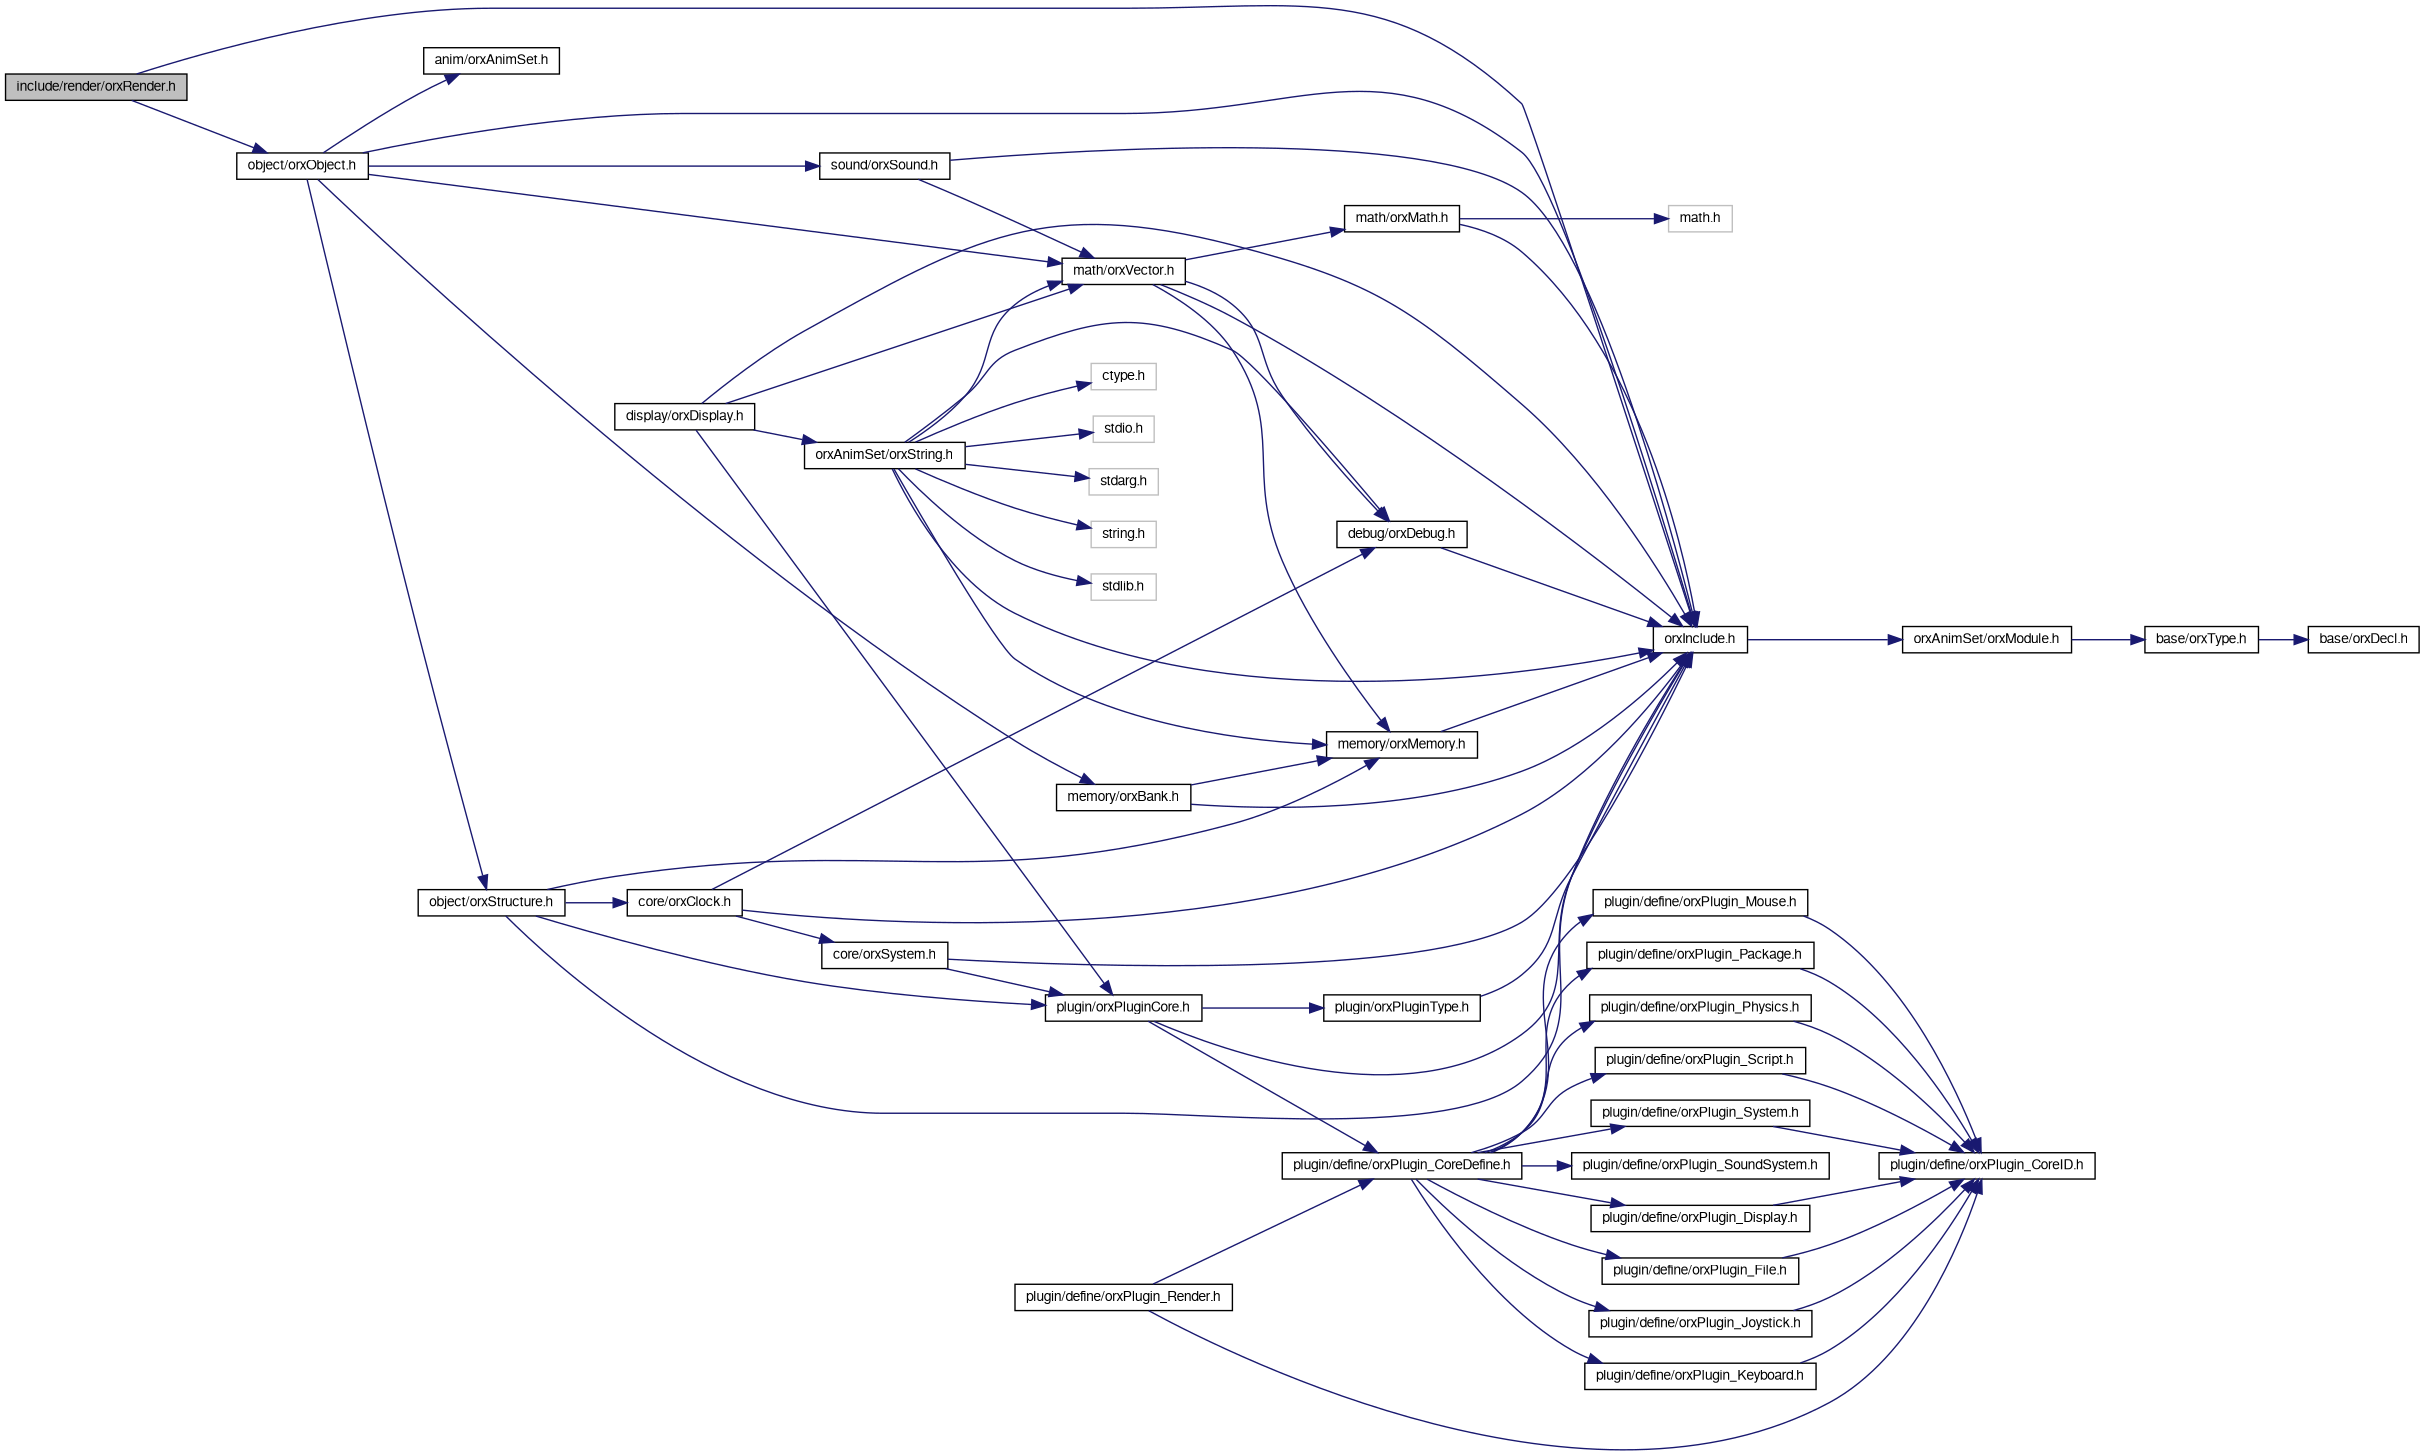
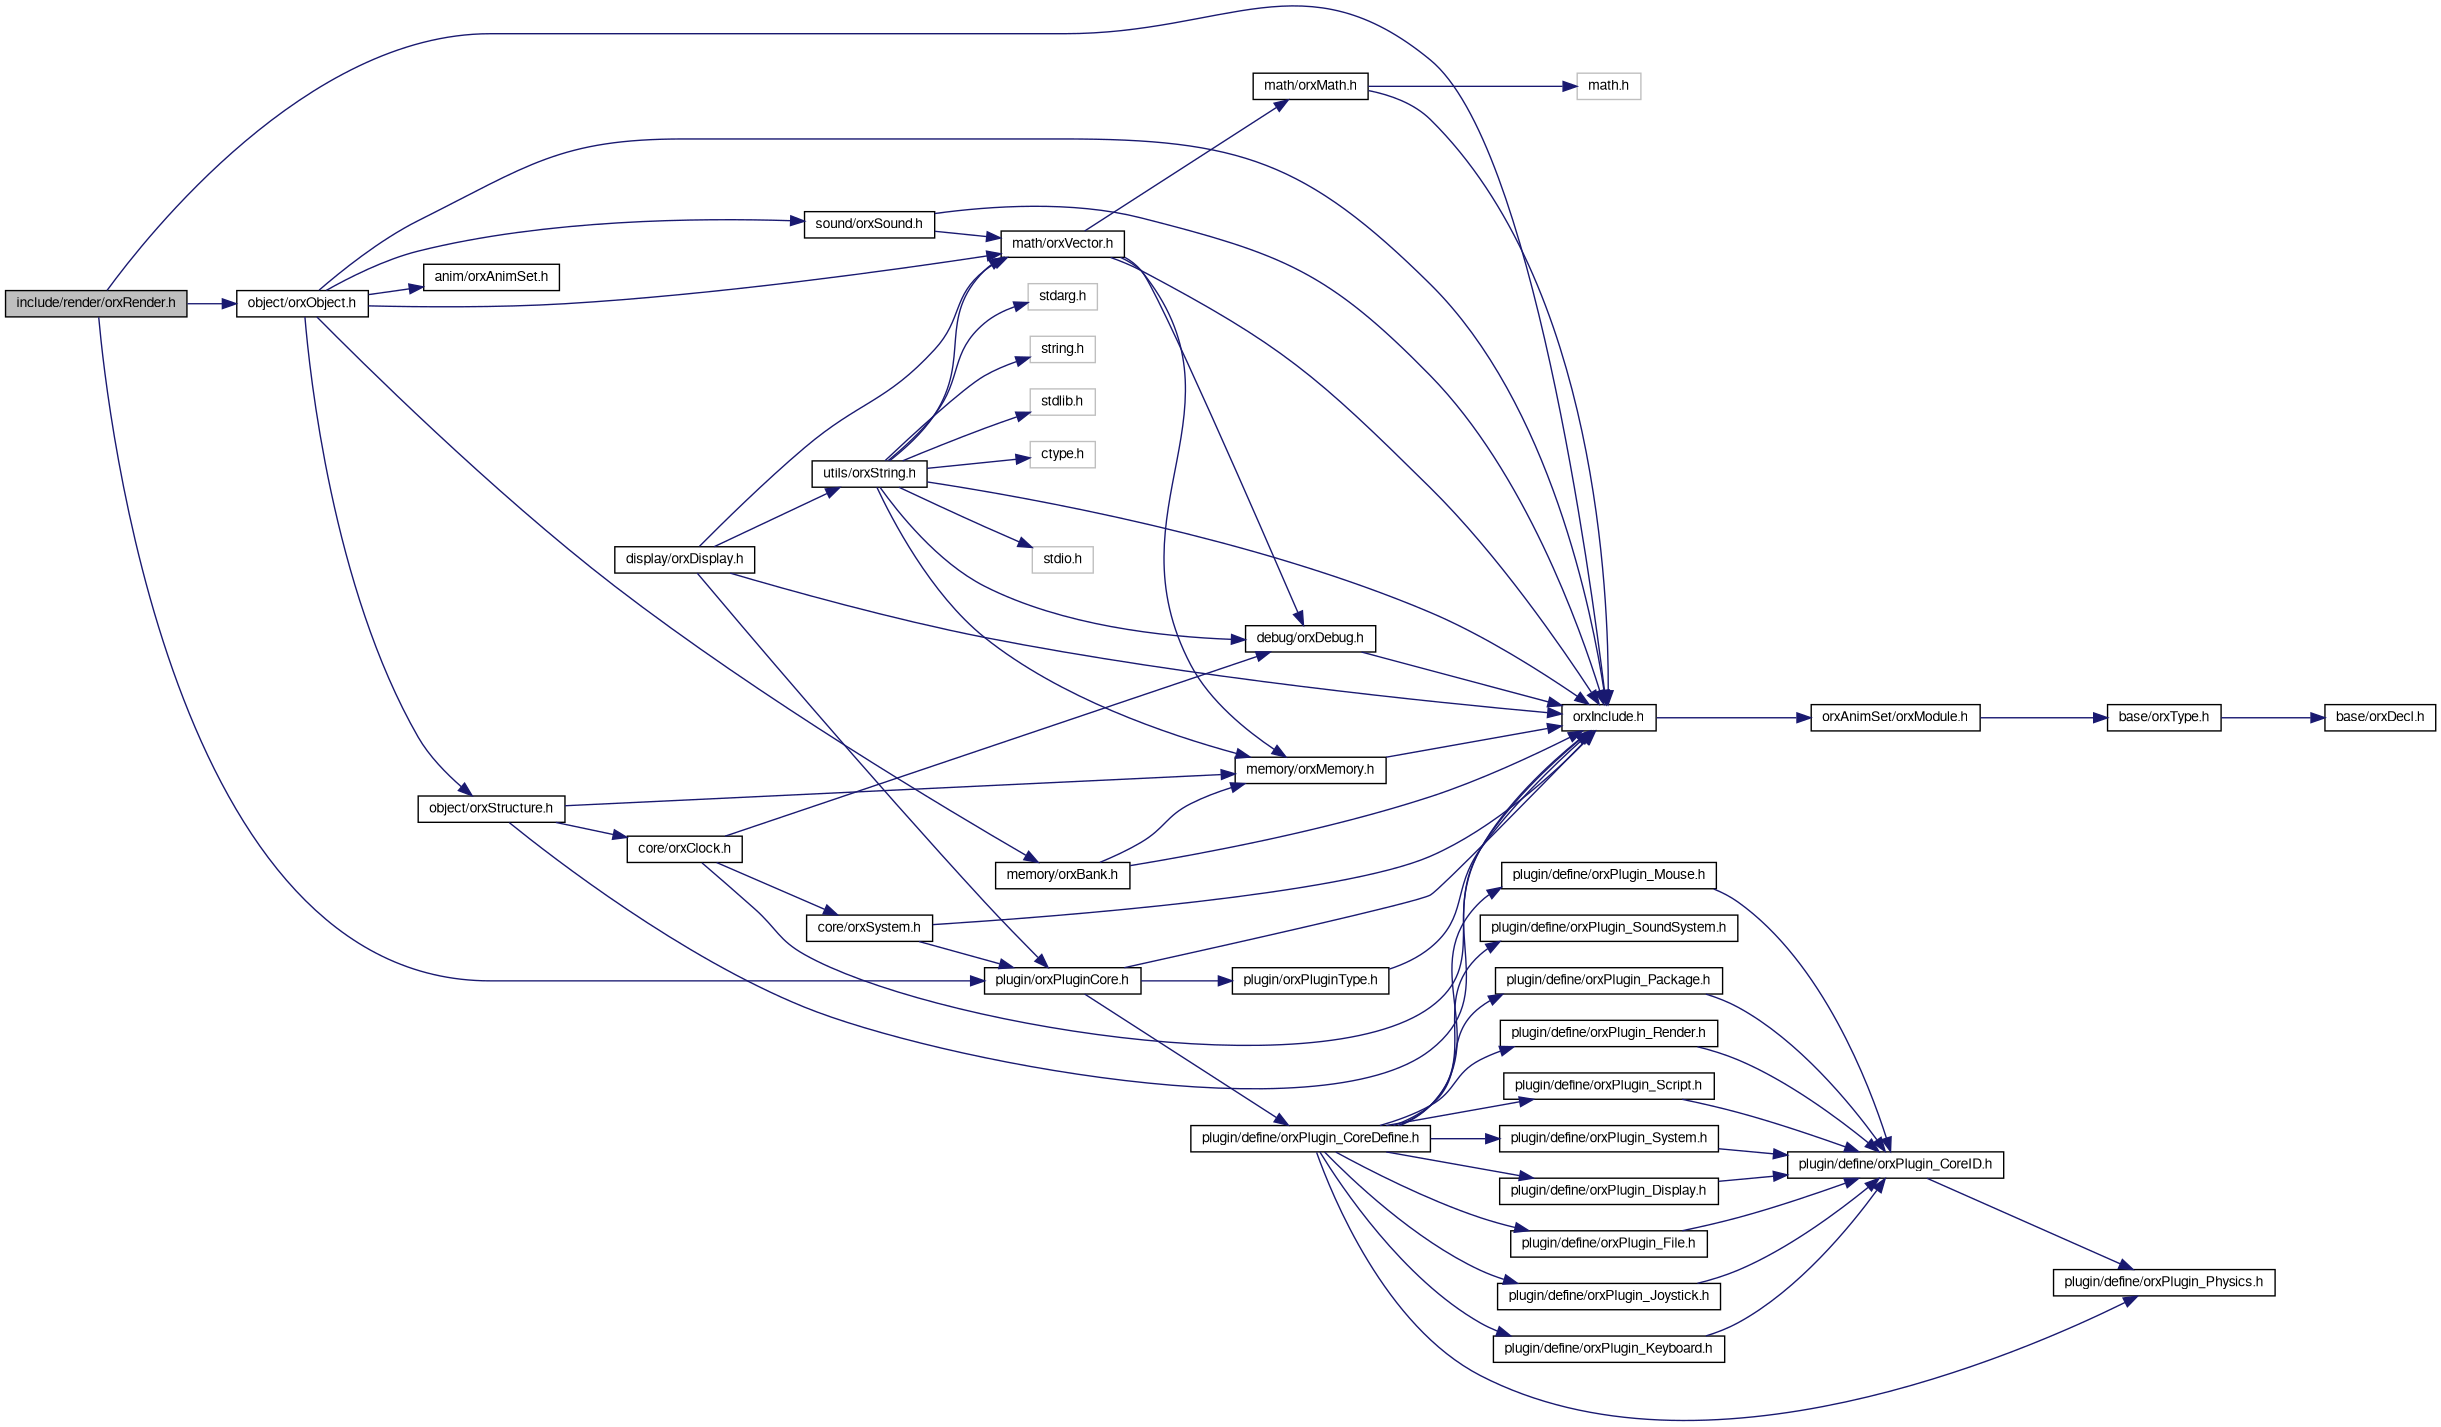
  digraph {
    rankdir=LR
    node [color=black fontname=FreeSans fontsize=10 shape=record]
    edge [color=midnightblue fontname=FreeSans fontsize=10 labelfontname=FreeSans labelfontsize=10 style=solid]
    n1 [fillcolor=grey75 fontcolor=black height=0.2 label="include/render/orxRender.h" style=filled width=0.4]
    n2 [height=0.2 label="orxInclude.h" width=0.4]
    n3 [height=0.2 label="plugin/orxPluginCore.h" width=0.4]
    n4 [height=0.2 label="object/orxObject.h" width=0.4]
    n5 [height=0.2 label="orxAnimSet/orxModule.h" width=0.4]
    n6 [height=0.2 label="plugin/orxPluginType.h" width=0.4]
    n7 [height=0.2 label="plugin/define/orxPlugin_CoreDefine.h" width=0.4]
    n8 [height=0.2 label="object/orxStructure.h" width=0.4]
    n9 [height=0.2 label="memory/orxBank.h" width=0.4]
    n10 [height=0.2 label="anim/orxAnimSet.h" width=0.4]
    n11 [height=0.2 label="math/orxVector.h" width=0.4]
    n12 [height=0.2 label="sound/orxSound.h" width=0.4]
    n13 [height=0.2 label="base/orxType.h" width=0.4]
    n14 [height=0.2 label="base/orxDecl.h" width=0.4]
    n15 [height=0.2 label="plugin/define/orxPlugin_Display.h" width=0.4]
    n16 [height=0.2 label="plugin/define/orxPlugin_File.h" width=0.4]
    n17 [height=0.2 label="plugin/define/orxPlugin_Joystick.h" width=0.4]
    n18 [height=0.2 label="plugin/define/orxPlugin_Keyboard.h" width=0.4]
    n19 [height=0.2 label="plugin/define/orxPlugin_Mouse.h" width=0.4]
    n20 [height=0.2 label="plugin/define/orxPlugin_Package.h" width=0.4]
    n21 [height=0.2 label="plugin/define/orxPlugin_Physics.h" width=0.4]
    n22 [height=0.2 label="plugin/define/orxPlugin_Render.h" width=0.4]
    n23 [height=0.2 label="plugin/define/orxPlugin_Script.h" width=0.4]
    n24 [height=0.2 label="plugin/define/orxPlugin_SoundSystem.h" width=0.4]
    n25 [height=0.2 label="plugin/define/orxPlugin_System.h" width=0.4]
    n26 [height=0.2 label="plugin/define/orxPlugin_CoreID.h" width=0.4]
    n27 [height=0.2 label="core/orxClock.h" width=0.4]
    n28 [height=0.2 label="memory/orxMemory.h" width=0.4]
    n29 [height=0.2 label="display/orxDisplay.h" width=0.4]
-   n30 [height=0.2 label="orxAnimSet/orxString.h" width=0.4]
+   n30 [height=0.2 label="utils/orxString.h" width=0.4]
    n31 [height=0.2 label="debug/orxDebug.h" width=0.4]
    n32 [height=0.2 label="math/orxMath.h" width=0.4]
    n33 [height=0.2 label="core/orxSystem.h" width=0.4]
    n34 [color=grey75 height=0.2 label="stdio.h" width=0.4]
    n35 [color=grey75 height=0.2 label="stdarg.h" width=0.4]
    n36 [color=grey75 height=0.2 label="string.h" width=0.4]
    n37 [color=grey75 height=0.2 label="stdlib.h" width=0.4]
    n38 [color=grey75 height=0.2 label="ctype.h" width=0.4]
    n39 [color=grey75 height=0.2 label="math.h" width=0.4]
    n1 -> n2
-   n8 -> n3
+   n1 -> n3
    n1 -> n4
    n2 -> n5
    n3 -> n2
    n3 -> n6
    n3 -> n7
    n4 -> n2
    n4 -> n8
    n4 -> n9
    n4 -> n10
    n4 -> n11
    n4 -> n12
    n5 -> n13
    n6 -> n2
    n7 -> n15
    n7 -> n16
    n7 -> n17
    n7 -> n18
    n7 -> n19
    n7 -> n20
    n7 -> n21
-   n22 -> n7
+   n7 -> n22
    n7 -> n23
    n7 -> n24
    n7 -> n25
    n8 -> n2
    n8 -> n27
    n8 -> n28
    n9 -> n2
    n9 -> n28
    n11 -> n2
    n11 -> n28
    n11 -> n31
    n11 -> n32
    n12 -> n2
    n12 -> n11
    n13 -> n14
    n15 -> n26
    n16 -> n26
    n17 -> n26
    n18 -> n26
    n19 -> n26
    n20 -> n26
-   n21 -> n26
+   n26 -> n21
    n22 -> n26
    n23 -> n26
    n25 -> n26
    n27 -> n2
    n27 -> n31
    n27 -> n33
    n28 -> n2
    n29 -> n2
    n29 -> n3
    n29 -> n11
    n29 -> n30
    n30 -> n2
    n30 -> n11
    n30 -> n28
    n30 -> n31
    n30 -> n34
    n30 -> n35
    n30 -> n36
    n30 -> n37
    n30 -> n38
    n31 -> n2
    n32 -> n2
    n32 -> n39
    n33 -> n2
    n33 -> n3
  }
